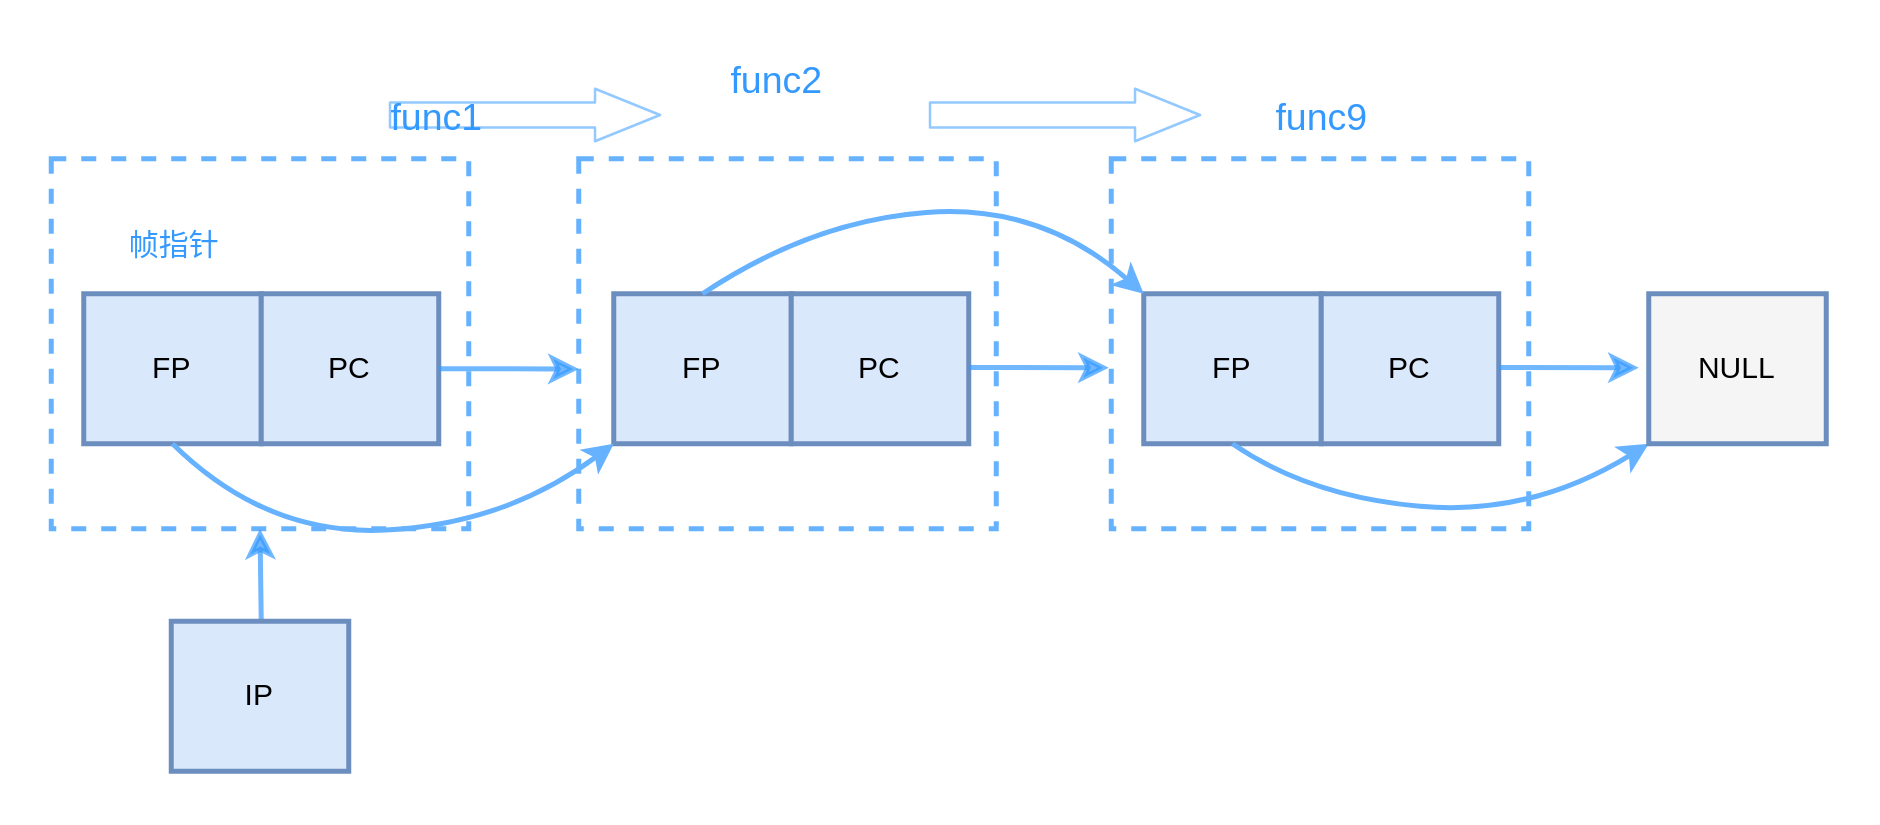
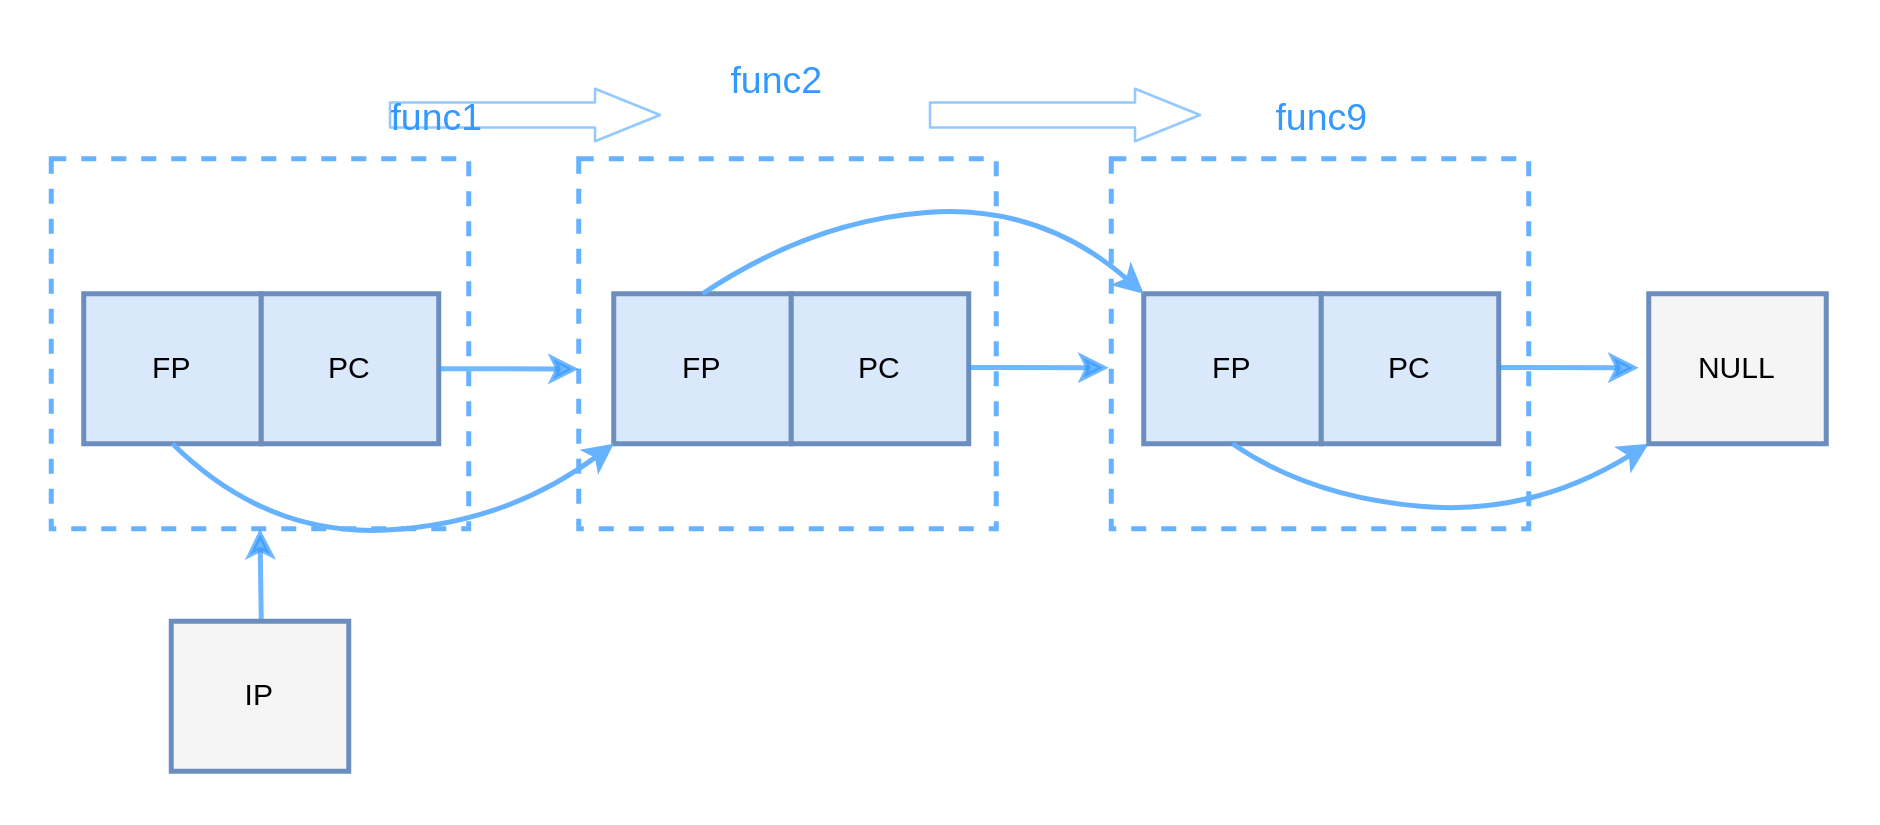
  <mxCell id="0" />
  <mxCell id="1" parent="0" />
  <mxCell id="2" value="" style="rounded=0;whiteSpace=wrap;html=1;strokeWidth=2;fontColor=#3399FF;dashed=1;strokeColor=#66B2FF;" vertex="1" parent="1"><mxGeometry x="444" y="63" width="167" height="148" as="geometry" /></mxCell>
  <mxCell id="3" value="func9" style="text;html=1;align=center;verticalAlign=middle;resizable=0;points=[];autosize=1;fontColor=#3399FF;fontSize=15;" vertex="1" parent="1"><mxGeometry x="504.5" y="35" width="47" height="22" as="geometry" /></mxCell>
  <mxCell id="4" value="" style="rounded=0;whiteSpace=wrap;html=1;strokeWidth=2;fontColor=#3399FF;dashed=1;strokeColor=#66B2FF;" vertex="1" parent="1"><mxGeometry x="231" y="63" width="167" height="148" as="geometry" /></mxCell>
  <mxCell id="5" value="func2" style="text;html=1;align=center;verticalAlign=middle;resizable=0;points=[];autosize=1;fontColor=#3399FF;fontSize=15;" vertex="1" parent="1"><mxGeometry x="286.5" y="20" width="47" height="22" as="geometry" /></mxCell>
  <mxCell id="6" value="" style="rounded=0;whiteSpace=wrap;html=1;strokeWidth=2;fontColor=#3399FF;dashed=1;strokeColor=#66B2FF;" vertex="1" parent="1"><mxGeometry x="20" y="63" width="167" height="148" as="geometry" /></mxCell>
  <mxCell id="7" value="FP" style="rounded=0;whiteSpace=wrap;html=1;fillColor=#dae8fc;strokeColor=#6c8ebf;strokeWidth=2;" vertex="1" parent="1"><mxGeometry x="33" y="117" width="71" height="60" as="geometry" /></mxCell>
  <mxCell id="8" value="PC" style="rounded=0;whiteSpace=wrap;html=1;fillColor=#dae8fc;strokeColor=#6c8ebf;strokeWidth=2;" vertex="1" parent="1"><mxGeometry x="104" y="117" width="71" height="60" as="geometry" /></mxCell>
  <mxCell id="9" value="FP" style="rounded=0;whiteSpace=wrap;html=1;fillColor=#dae8fc;strokeColor=#6c8ebf;strokeWidth=2;" vertex="1" parent="1"><mxGeometry x="245" y="117" width="71" height="60" as="geometry" /></mxCell>
  <mxCell id="10" value="PC" style="rounded=0;whiteSpace=wrap;html=1;fillColor=#dae8fc;strokeColor=#6c8ebf;strokeWidth=2;" vertex="1" parent="1"><mxGeometry x="316" y="117" width="71" height="60" as="geometry" /></mxCell>
  <mxCell id="11" value="" style="endArrow=classic;html=1;exitX=0.5;exitY=1;exitDx=0;exitDy=0;entryX=0;entryY=1;entryDx=0;entryDy=0;strokeWidth=2;curved=1;strokeColor=#66B2FF;" edge="1" parent="1" source="7" target="9"><mxGeometry width="50" height="50" relative="1" as="geometry"><mxPoint x="235" y="229" as="sourcePoint" /><mxPoint x="285" y="179" as="targetPoint" /><Array as="points"><mxPoint x="106" y="214" /><mxPoint x="202" y="209" /></Array></mxGeometry></mxCell>
  <mxCell id="12" value="FP" style="rounded=0;whiteSpace=wrap;html=1;fillColor=#dae8fc;strokeColor=#6c8ebf;strokeWidth=2;" vertex="1" parent="1"><mxGeometry x="457" y="117" width="71" height="60" as="geometry" /></mxCell>
  <mxCell id="13" value="PC" style="rounded=0;whiteSpace=wrap;html=1;fillColor=#dae8fc;strokeColor=#6c8ebf;strokeWidth=2;" vertex="1" parent="1"><mxGeometry x="528" y="117" width="71" height="60" as="geometry" /></mxCell>
  <mxCell id="14" value="" style="endArrow=classic;html=1;exitX=0.5;exitY=0;exitDx=0;exitDy=0;entryX=0;entryY=0;entryDx=0;entryDy=0;strokeWidth=2;curved=1;strokeColor=#66B2FF;" edge="1" parent="1" source="9" target="12"><mxGeometry width="50" height="50" relative="1" as="geometry"><mxPoint x="326" y="49" as="sourcePoint" /><mxPoint x="502.5" y="49" as="targetPoint" /><Array as="points"><mxPoint x="324" y="88" /><mxPoint x="416" y="81" /></Array></mxGeometry></mxCell>
  <mxCell id="15" value="" style="endArrow=classic;html=1;exitX=0.5;exitY=1;exitDx=0;exitDy=0;entryX=0;entryY=1;entryDx=0;entryDy=0;strokeWidth=2;curved=1;strokeColor=#66B2FF;" edge="1" parent="1" source="12" target="16"><mxGeometry width="50" height="50" relative="1" as="geometry"><mxPoint x="567" y="181" as="sourcePoint" /><mxPoint x="743.5" y="181" as="targetPoint" /><Array as="points"><mxPoint x="523" y="198" /><mxPoint x="612" y="206" /></Array></mxGeometry></mxCell>
  <mxCell id="16" value="NULL" style="rounded=0;whiteSpace=wrap;html=1;fillColor=#f5f5f5;strokeColor=#6c8ebf;strokeWidth=2;" vertex="1" parent="1"><mxGeometry x="659" y="117" width="71" height="60" as="geometry" /></mxCell>
- <mxCell id="17" value="帧指针" style="text;html=1;align=center;verticalAlign=middle;resizable=0;points=[];autosize=1;strokeWidth=2;fontColor=#3399FF;" vertex="1" parent="1"><mxGeometry x="45.5" y="89" width="46" height="18" as="geometry" /></mxCell>
  <mxCell id="18" style="edgeStyle=none;curved=1;orthogonalLoop=1;jettySize=auto;html=1;strokeColor=#66B2FF;strokeWidth=1;fontSize=15;fontColor=#3399FF;shape=flexArrow;startSize=2;endSize=8.33;startArrow=none;startFill=0;opacity=70;endWidth=10;" edge="1" parent="1"><mxGeometry relative="1" as="geometry"><mxPoint x="155" y="45.5" as="sourcePoint" /><mxPoint x="264" y="45.5" as="targetPoint" /><Array as="points" /></mxGeometry></mxCell>
  <mxCell id="19" value="func1" style="text;html=1;align=center;verticalAlign=middle;resizable=0;points=[];autosize=1;fontColor=#3399FF;fontSize=15;" vertex="1" parent="1"><mxGeometry x="150.5" y="35" width="47" height="22" as="geometry" /></mxCell>
  <mxCell id="20" style="edgeStyle=none;curved=1;orthogonalLoop=1;jettySize=auto;html=1;strokeColor=#66B2FF;strokeWidth=1;fontSize=15;fontColor=#3399FF;shape=flexArrow;startSize=2;endSize=8.33;startArrow=none;startFill=0;opacity=70;endWidth=10;" edge="1" parent="1"><mxGeometry relative="1" as="geometry"><mxPoint x="371" y="45.5" as="sourcePoint" /><mxPoint x="480" y="45.5" as="targetPoint" /><Array as="points" /></mxGeometry></mxCell>
  <mxCell id="21" value="" style="endArrow=classic;html=1;strokeWidth=2;fontSize=15;fontColor=#3399FF;opacity=70;exitX=1;exitY=0.5;exitDx=0;exitDy=0;entryX=0;entryY=0.568;entryDx=0;entryDy=0;entryPerimeter=0;strokeColor=#3399FF;" edge="1" parent="1" source="8" target="4"><mxGeometry width="50" height="50" relative="1" as="geometry"><mxPoint x="340" y="224" as="sourcePoint" /><mxPoint x="227" y="149" as="targetPoint" /></mxGeometry></mxCell>
  <mxCell id="22" value="" style="endArrow=classic;html=1;strokeWidth=2;fontSize=15;fontColor=#3399FF;opacity=70;exitX=1;exitY=0.5;exitDx=0;exitDy=0;entryX=0;entryY=0.568;entryDx=0;entryDy=0;entryPerimeter=0;strokeColor=#3399FF;" edge="1" parent="1"><mxGeometry width="50" height="50" relative="1" as="geometry"><mxPoint x="387" y="146.5" as="sourcePoint" /><mxPoint x="443" y="146.564" as="targetPoint" /></mxGeometry></mxCell>
  <mxCell id="23" value="" style="endArrow=classic;html=1;strokeWidth=2;fontSize=15;fontColor=#3399FF;opacity=70;exitX=1;exitY=0.5;exitDx=0;exitDy=0;entryX=0;entryY=0.568;entryDx=0;entryDy=0;entryPerimeter=0;strokeColor=#3399FF;" edge="1" parent="1"><mxGeometry width="50" height="50" relative="1" as="geometry"><mxPoint x="599" y="146.5" as="sourcePoint" /><mxPoint x="655" y="146.564" as="targetPoint" /></mxGeometry></mxCell>
  <mxCell id="24" value="" style="endArrow=classic;html=1;strokeWidth=2;fontSize=15;fontColor=#3399FF;opacity=70;entryX=0.5;entryY=1;entryDx=0;entryDy=0;strokeColor=#3399FF;" edge="1" parent="1" target="6"><mxGeometry width="50" height="50" relative="1" as="geometry"><mxPoint x="104" y="248" as="sourcePoint" /><mxPoint x="154.5" y="248.064" as="targetPoint" /></mxGeometry></mxCell>
- <mxCell id="25" value="IP" style="rounded=0;whiteSpace=wrap;html=1;fillColor=#dae8fc;strokeColor=#6c8ebf;strokeWidth=2;" vertex="1" parent="1"><mxGeometry x="68" y="248" width="71" height="60" as="geometry" /></mxCell>
+ <mxCell id="25" value="IP" style="rounded=0;whiteSpace=wrap;html=1;fillColor=#f5f5f5;strokeColor=#6c8ebf;strokeWidth=2;" vertex="1" parent="1"><mxGeometry x="68" y="248" width="71" height="60" as="geometry" /></mxCell>
